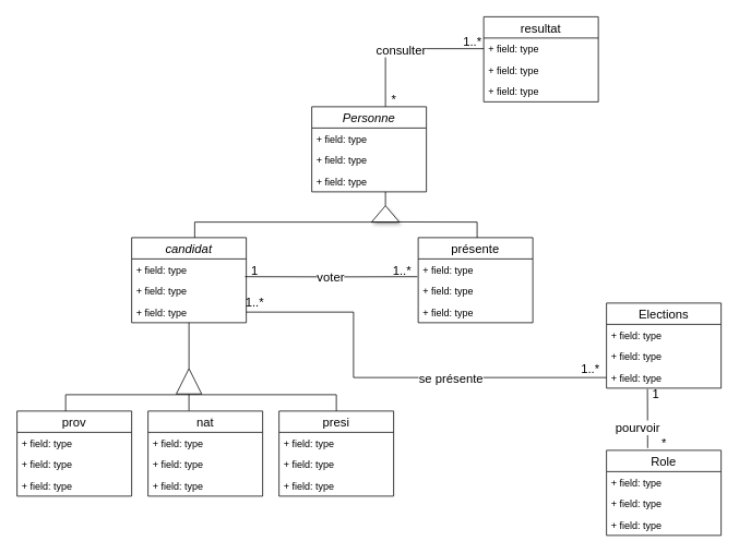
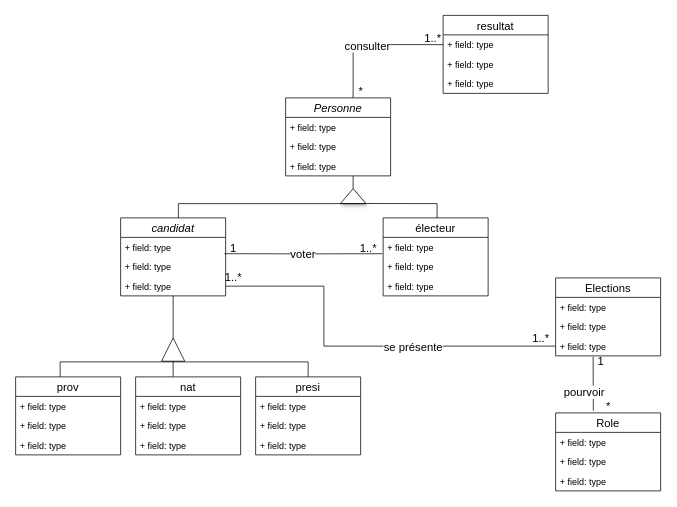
  <mxCell id="0" />
  <mxCell id="1" parent="0" />
  <mxCell id="2" value="Personne" style="swimlane;fontStyle=2;childLayout=stackLayout;horizontal=1;startSize=26;fillColor=none;horizontalStack=0;resizeParent=1;resizeParentMax=0;resizeLast=0;collapsible=1;marginBottom=0;fontSize=15;" parent="1" vertex="1"><mxGeometry x="380" y="130" width="140" height="104" as="geometry" /></mxCell>
  <mxCell id="3" value="+ field: type" style="text;strokeColor=none;fillColor=none;align=left;verticalAlign=top;spacingLeft=4;spacingRight=4;overflow=hidden;rotatable=0;points=[[0,0.5],[1,0.5]];portConstraint=eastwest;" parent="2" vertex="1"><mxGeometry y="26" width="140" height="26" as="geometry" /></mxCell>
  <mxCell id="4" value="+ field: type" style="text;strokeColor=none;fillColor=none;align=left;verticalAlign=top;spacingLeft=4;spacingRight=4;overflow=hidden;rotatable=0;points=[[0,0.5],[1,0.5]];portConstraint=eastwest;" parent="2" vertex="1"><mxGeometry y="52" width="140" height="26" as="geometry" /></mxCell>
  <mxCell id="5" value="+ field: type" style="text;strokeColor=none;fillColor=none;align=left;verticalAlign=top;spacingLeft=4;spacingRight=4;overflow=hidden;rotatable=0;points=[[0,0.5],[1,0.5]];portConstraint=eastwest;" parent="2" vertex="1"><mxGeometry y="78" width="140" height="26" as="geometry" /></mxCell>
  <mxCell id="6" value="Elections" style="swimlane;fontStyle=0;childLayout=stackLayout;horizontal=1;startSize=26;fillColor=none;horizontalStack=0;resizeParent=1;resizeParentMax=0;resizeLast=0;collapsible=1;marginBottom=0;fontSize=15;" parent="1" vertex="1"><mxGeometry x="740" y="370" width="140" height="104" as="geometry" /></mxCell>
  <mxCell id="7" value="+ field: type" style="text;strokeColor=none;fillColor=none;align=left;verticalAlign=top;spacingLeft=4;spacingRight=4;overflow=hidden;rotatable=0;points=[[0,0.5],[1,0.5]];portConstraint=eastwest;" parent="6" vertex="1"><mxGeometry y="26" width="140" height="26" as="geometry" /></mxCell>
  <mxCell id="8" value="+ field: type" style="text;strokeColor=none;fillColor=none;align=left;verticalAlign=top;spacingLeft=4;spacingRight=4;overflow=hidden;rotatable=0;points=[[0,0.5],[1,0.5]];portConstraint=eastwest;" parent="6" vertex="1"><mxGeometry y="52" width="140" height="26" as="geometry" /></mxCell>
  <mxCell id="9" value="+ field: type" style="text;strokeColor=none;fillColor=none;align=left;verticalAlign=top;spacingLeft=4;spacingRight=4;overflow=hidden;rotatable=0;points=[[0,0.5],[1,0.5]];portConstraint=eastwest;" parent="6" vertex="1"><mxGeometry y="78" width="140" height="26" as="geometry" /></mxCell>
  <mxCell id="10" value="Role" style="swimlane;fontStyle=0;childLayout=stackLayout;horizontal=1;startSize=26;fillColor=none;horizontalStack=0;resizeParent=1;resizeParentMax=0;resizeLast=0;collapsible=1;marginBottom=0;fontSize=15;" parent="1" vertex="1"><mxGeometry x="740" y="550" width="140" height="104" as="geometry" /></mxCell>
  <mxCell id="11" value="+ field: type" style="text;strokeColor=none;fillColor=none;align=left;verticalAlign=top;spacingLeft=4;spacingRight=4;overflow=hidden;rotatable=0;points=[[0,0.5],[1,0.5]];portConstraint=eastwest;" parent="10" vertex="1"><mxGeometry y="26" width="140" height="26" as="geometry" /></mxCell>
  <mxCell id="12" value="+ field: type" style="text;strokeColor=none;fillColor=none;align=left;verticalAlign=top;spacingLeft=4;spacingRight=4;overflow=hidden;rotatable=0;points=[[0,0.5],[1,0.5]];portConstraint=eastwest;" parent="10" vertex="1"><mxGeometry y="52" width="140" height="26" as="geometry" /></mxCell>
  <mxCell id="13" value="+ field: type" style="text;strokeColor=none;fillColor=none;align=left;verticalAlign=top;spacingLeft=4;spacingRight=4;overflow=hidden;rotatable=0;points=[[0,0.5],[1,0.5]];portConstraint=eastwest;" parent="10" vertex="1"><mxGeometry y="78" width="140" height="26" as="geometry" /></mxCell>
  <mxCell id="14" value="candidat" style="swimlane;fontStyle=2;childLayout=stackLayout;horizontal=1;startSize=26;fillColor=none;horizontalStack=0;resizeParent=1;resizeParentMax=0;resizeLast=0;collapsible=1;marginBottom=0;fontSize=15;" parent="1" vertex="1"><mxGeometry x="160" y="290" width="140" height="104" as="geometry" /></mxCell>
  <mxCell id="15" value="+ field: type" style="text;strokeColor=none;fillColor=none;align=left;verticalAlign=top;spacingLeft=4;spacingRight=4;overflow=hidden;rotatable=0;points=[[0,0.5],[1,0.5]];portConstraint=eastwest;" parent="14" vertex="1"><mxGeometry y="26" width="140" height="26" as="geometry" /></mxCell>
  <mxCell id="16" value="+ field: type" style="text;strokeColor=none;fillColor=none;align=left;verticalAlign=top;spacingLeft=4;spacingRight=4;overflow=hidden;rotatable=0;points=[[0,0.5],[1,0.5]];portConstraint=eastwest;" parent="14" vertex="1"><mxGeometry y="52" width="140" height="26" as="geometry" /></mxCell>
  <mxCell id="17" value="+ field: type" style="text;strokeColor=none;fillColor=none;align=left;verticalAlign=top;spacingLeft=4;spacingRight=4;overflow=hidden;rotatable=0;points=[[0,0.5],[1,0.5]];portConstraint=eastwest;" parent="14" vertex="1"><mxGeometry y="78" width="140" height="26" as="geometry" /></mxCell>
  <mxCell id="18" value="resultat" style="swimlane;fontStyle=0;childLayout=stackLayout;horizontal=1;startSize=26;fillColor=none;horizontalStack=0;resizeParent=1;resizeParentMax=0;resizeLast=0;collapsible=1;marginBottom=0;fontSize=15;" parent="1" vertex="1"><mxGeometry x="590" y="20" width="140" height="104" as="geometry" /></mxCell>
  <mxCell id="19" value="+ field: type" style="text;strokeColor=none;fillColor=none;align=left;verticalAlign=top;spacingLeft=4;spacingRight=4;overflow=hidden;rotatable=0;points=[[0,0.5],[1,0.5]];portConstraint=eastwest;" parent="18" vertex="1"><mxGeometry y="26" width="140" height="26" as="geometry" /></mxCell>
  <mxCell id="20" value="+ field: type" style="text;strokeColor=none;fillColor=none;align=left;verticalAlign=top;spacingLeft=4;spacingRight=4;overflow=hidden;rotatable=0;points=[[0,0.5],[1,0.5]];portConstraint=eastwest;" parent="18" vertex="1"><mxGeometry y="52" width="140" height="26" as="geometry" /></mxCell>
  <mxCell id="21" value="+ field: type" style="text;strokeColor=none;fillColor=none;align=left;verticalAlign=top;spacingLeft=4;spacingRight=4;overflow=hidden;rotatable=0;points=[[0,0.5],[1,0.5]];portConstraint=eastwest;" parent="18" vertex="1"><mxGeometry y="78" width="140" height="26" as="geometry" /></mxCell>
  <mxCell id="22" value="" style="endArrow=none;html=1;fontSize=15;edgeStyle=elbowEdgeStyle;rounded=0;entryX=0;entryY=0.5;entryDx=0;entryDy=0;exitX=1;exitY=0.5;exitDx=0;exitDy=0;" parent="1" source="17" target="9" edge="1"><mxGeometry width="50" height="50" relative="1" as="geometry"><mxPoint x="431" y="410" as="sourcePoint" /><mxPoint x="720" y="421" as="targetPoint" /><Array as="points"><mxPoint x="431" y="421" /><mxPoint x="510" y="421" /><mxPoint x="480" y="430" /><mxPoint x="540" y="370" /></Array></mxGeometry></mxCell>
  <mxCell id="23" value="se présente" style="edgeLabel;html=1;align=center;verticalAlign=middle;resizable=0;points=[];fontSize=15;" parent="22" vertex="1" connectable="0"><mxGeometry x="0.266" relative="1" as="geometry"><mxPoint as="offset" /></mxGeometry></mxCell>
  <mxCell id="24" value="" style="endArrow=none;html=1;fontSize=15;entryX=0;entryY=0.5;entryDx=0;entryDy=0;edgeStyle=elbowEdgeStyle;rounded=0;" parent="1" target="19" edge="1"><mxGeometry width="50" height="50" relative="1" as="geometry"><mxPoint x="470" y="130" as="sourcePoint" /><mxPoint x="527" y="105.97" as="targetPoint" /><Array as="points"><mxPoint x="470" y="100" /></Array></mxGeometry></mxCell>
  <mxCell id="25" value="consulter" style="edgeLabel;html=1;align=center;verticalAlign=middle;resizable=0;points=[];fontSize=15;" parent="24" vertex="1" connectable="0"><mxGeometry x="-0.068" relative="1" as="geometry"><mxPoint as="offset" /></mxGeometry></mxCell>
  <mxCell id="26" value="" style="endArrow=none;html=1;fontSize=15;entryX=0.5;entryY=1;entryDx=0;entryDy=0;" parent="1" target="14" edge="1"><mxGeometry width="50" height="50" relative="1" as="geometry"><mxPoint x="230" y="450" as="sourcePoint" /><mxPoint x="230" y="400" as="targetPoint" /></mxGeometry></mxCell>
  <mxCell id="27" value="" style="triangle;whiteSpace=wrap;html=1;fontSize=15;rotation=-90;shadow=1;" parent="1" vertex="1"><mxGeometry x="460" y="244" width="20" height="34" as="geometry" /></mxCell>
  <mxCell id="28" value="" style="endArrow=none;html=1;fontSize=15;edgeStyle=elbowEdgeStyle;elbow=vertical;rounded=0;entryX=0.55;entryY=0;entryDx=0;entryDy=0;entryPerimeter=0;" parent="1" target="14" edge="1"><mxGeometry width="50" height="50" relative="1" as="geometry"><mxPoint x="487" y="271" as="sourcePoint" /><mxPoint x="567" y="271" as="targetPoint" /><Array as="points"><mxPoint x="550" y="271" /><mxPoint x="530" y="271" /></Array></mxGeometry></mxCell>
  <mxCell id="29" value="" style="endArrow=none;html=1;fontSize=15;exitX=1;exitY=0.5;exitDx=0;exitDy=0;" parent="1" source="27" edge="1"><mxGeometry width="50" height="50" relative="1" as="geometry"><mxPoint x="450" y="264" as="sourcePoint" /><mxPoint x="470" y="234" as="targetPoint" /></mxGeometry></mxCell>
  <mxCell id="30" value="prov" style="swimlane;fontStyle=0;childLayout=stackLayout;horizontal=1;startSize=26;fillColor=none;horizontalStack=0;resizeParent=1;resizeParentMax=0;resizeLast=0;collapsible=1;marginBottom=0;fontSize=15;" parent="1" vertex="1"><mxGeometry x="20" y="502" width="140" height="104" as="geometry" /></mxCell>
  <mxCell id="31" value="+ field: type" style="text;strokeColor=none;fillColor=none;align=left;verticalAlign=top;spacingLeft=4;spacingRight=4;overflow=hidden;rotatable=0;points=[[0,0.5],[1,0.5]];portConstraint=eastwest;" parent="30" vertex="1"><mxGeometry y="26" width="140" height="26" as="geometry" /></mxCell>
  <mxCell id="32" value="+ field: type" style="text;strokeColor=none;fillColor=none;align=left;verticalAlign=top;spacingLeft=4;spacingRight=4;overflow=hidden;rotatable=0;points=[[0,0.5],[1,0.5]];portConstraint=eastwest;" parent="30" vertex="1"><mxGeometry y="52" width="140" height="26" as="geometry" /></mxCell>
  <mxCell id="33" value="+ field: type" style="text;strokeColor=none;fillColor=none;align=left;verticalAlign=top;spacingLeft=4;spacingRight=4;overflow=hidden;rotatable=0;points=[[0,0.5],[1,0.5]];portConstraint=eastwest;" parent="30" vertex="1"><mxGeometry y="78" width="140" height="26" as="geometry" /></mxCell>
  <mxCell id="34" value="nat" style="swimlane;fontStyle=0;childLayout=stackLayout;horizontal=1;startSize=26;fillColor=none;horizontalStack=0;resizeParent=1;resizeParentMax=0;resizeLast=0;collapsible=1;marginBottom=0;fontSize=15;" parent="1" vertex="1"><mxGeometry x="180" y="502" width="140" height="104" as="geometry" /></mxCell>
  <mxCell id="35" value="+ field: type" style="text;strokeColor=none;fillColor=none;align=left;verticalAlign=top;spacingLeft=4;spacingRight=4;overflow=hidden;rotatable=0;points=[[0,0.5],[1,0.5]];portConstraint=eastwest;" parent="34" vertex="1"><mxGeometry y="26" width="140" height="26" as="geometry" /></mxCell>
  <mxCell id="36" value="+ field: type" style="text;strokeColor=none;fillColor=none;align=left;verticalAlign=top;spacingLeft=4;spacingRight=4;overflow=hidden;rotatable=0;points=[[0,0.5],[1,0.5]];portConstraint=eastwest;" parent="34" vertex="1"><mxGeometry y="52" width="140" height="26" as="geometry" /></mxCell>
  <mxCell id="37" value="+ field: type" style="text;strokeColor=none;fillColor=none;align=left;verticalAlign=top;spacingLeft=4;spacingRight=4;overflow=hidden;rotatable=0;points=[[0,0.5],[1,0.5]];portConstraint=eastwest;" parent="34" vertex="1"><mxGeometry y="78" width="140" height="26" as="geometry" /></mxCell>
  <mxCell id="38" value="presi" style="swimlane;fontStyle=0;childLayout=stackLayout;horizontal=1;startSize=26;fillColor=none;horizontalStack=0;resizeParent=1;resizeParentMax=0;resizeLast=0;collapsible=1;marginBottom=0;fontSize=15;" parent="1" vertex="1"><mxGeometry x="340" y="502" width="140" height="104" as="geometry" /></mxCell>
  <mxCell id="39" value="+ field: type" style="text;strokeColor=none;fillColor=none;align=left;verticalAlign=top;spacingLeft=4;spacingRight=4;overflow=hidden;rotatable=0;points=[[0,0.5],[1,0.5]];portConstraint=eastwest;" parent="38" vertex="1"><mxGeometry y="26" width="140" height="26" as="geometry" /></mxCell>
  <mxCell id="40" value="+ field: type" style="text;strokeColor=none;fillColor=none;align=left;verticalAlign=top;spacingLeft=4;spacingRight=4;overflow=hidden;rotatable=0;points=[[0,0.5],[1,0.5]];portConstraint=eastwest;" parent="38" vertex="1"><mxGeometry y="52" width="140" height="26" as="geometry" /></mxCell>
  <mxCell id="41" value="+ field: type" style="text;strokeColor=none;fillColor=none;align=left;verticalAlign=top;spacingLeft=4;spacingRight=4;overflow=hidden;rotatable=0;points=[[0,0.5],[1,0.5]];portConstraint=eastwest;" parent="38" vertex="1"><mxGeometry y="78" width="140" height="26" as="geometry" /></mxCell>
  <mxCell id="42" value="" style="endArrow=none;html=1;fontSize=15;edgeStyle=elbowEdgeStyle;elbow=vertical;entryX=0.5;entryY=0;entryDx=0;entryDy=0;rounded=0;" parent="1" target="38" edge="1"><mxGeometry x="-290" y="470" width="50" height="50" as="geometry"><mxPoint x="220" y="482" as="sourcePoint" /><mxPoint x="410" y="482" as="targetPoint" /><Array as="points"><mxPoint x="320" y="482" /></Array></mxGeometry></mxCell>
  <mxCell id="43" value="" style="endArrow=none;html=1;fontSize=15;rounded=0;edgeStyle=elbowEdgeStyle;elbow=vertical;exitX=0.424;exitY=0;exitDx=0;exitDy=0;exitPerimeter=0;" parent="1" source="30" edge="1"><mxGeometry x="-290" y="470" width="50" height="50" as="geometry"><mxPoint x="80" y="482" as="sourcePoint" /><mxPoint x="220" y="482" as="targetPoint" /><Array as="points"><mxPoint x="150" y="482" /></Array></mxGeometry></mxCell>
  <mxCell id="44" value="" style="endArrow=block;html=1;fontSize=15;endFill=0;startSize=0;endSize=30;exitX=0.357;exitY=0.006;exitDx=0;exitDy=0;exitPerimeter=0;" parent="1" edge="1"><mxGeometry x="-290" y="469" width="50" height="50" as="geometry"><mxPoint x="229.98" y="501.624" as="sourcePoint" /><mxPoint x="230" y="449" as="targetPoint" /></mxGeometry></mxCell>
- <mxCell id="45" value="présente" style="swimlane;fontStyle=0;childLayout=stackLayout;horizontal=1;startSize=26;fillColor=none;horizontalStack=0;resizeParent=1;resizeParentMax=0;resizeLast=0;collapsible=1;marginBottom=0;fontSize=15;" parent="1" vertex="1"><mxGeometry x="510" y="290" width="140" height="104" as="geometry" /></mxCell>
+ <mxCell id="45" value="électeur" style="swimlane;fontStyle=0;childLayout=stackLayout;horizontal=1;startSize=26;fillColor=none;horizontalStack=0;resizeParent=1;resizeParentMax=0;resizeLast=0;collapsible=1;marginBottom=0;fontSize=15;" parent="1" vertex="1"><mxGeometry x="510" y="290" width="140" height="104" as="geometry" /></mxCell>
  <mxCell id="46" value="+ field: type" style="text;strokeColor=none;fillColor=none;align=left;verticalAlign=top;spacingLeft=4;spacingRight=4;overflow=hidden;rotatable=0;points=[[0,0.5],[1,0.5]];portConstraint=eastwest;" parent="45" vertex="1"><mxGeometry y="26" width="140" height="26" as="geometry" /></mxCell>
  <mxCell id="47" value="+ field: type" style="text;strokeColor=none;fillColor=none;align=left;verticalAlign=top;spacingLeft=4;spacingRight=4;overflow=hidden;rotatable=0;points=[[0,0.5],[1,0.5]];portConstraint=eastwest;" parent="45" vertex="1"><mxGeometry y="52" width="140" height="26" as="geometry" /></mxCell>
  <mxCell id="48" value="+ field: type" style="text;strokeColor=none;fillColor=none;align=left;verticalAlign=top;spacingLeft=4;spacingRight=4;overflow=hidden;rotatable=0;points=[[0,0.5],[1,0.5]];portConstraint=eastwest;" parent="45" vertex="1"><mxGeometry y="78" width="140" height="26" as="geometry" /></mxCell>
  <mxCell id="49" value="" style="endArrow=none;html=1;fontSize=15;exitX=0.008;exitY=0.99;exitDx=0;exitDy=0;exitPerimeter=0;edgeStyle=elbowEdgeStyle;elbow=vertical;rounded=0;entryX=0.514;entryY=0.001;entryDx=0;entryDy=0;entryPerimeter=0;" parent="1" source="27" target="45" edge="1"><mxGeometry width="50" height="50" relative="1" as="geometry"><mxPoint x="630" y="300" as="sourcePoint" /><mxPoint x="620" y="271" as="targetPoint" /><Array as="points"><mxPoint x="550" y="271" /></Array></mxGeometry></mxCell>
  <mxCell id="50" value="" style="endArrow=none;html=1;fontSize=15;entryX=0.359;entryY=-0.027;entryDx=0;entryDy=0;entryPerimeter=0;" edge="1" parent="1" target="10"><mxGeometry width="50" height="50" relative="1" as="geometry"><mxPoint x="790" y="475" as="sourcePoint" /><mxPoint x="900" y="490" as="targetPoint" /></mxGeometry></mxCell>
  <mxCell id="51" value="pourvoir" style="edgeLabel;html=1;align=center;verticalAlign=middle;resizable=0;points=[];fontSize=15;" vertex="1" connectable="0" parent="50"><mxGeometry x="0.291" y="-2" relative="1" as="geometry"><mxPoint x="-11" y="-1" as="offset" /></mxGeometry></mxCell>
  <mxCell id="52" value="&lt;font style=&quot;font-size: 15px&quot;&gt;voter&lt;/font&gt;" style="endArrow=none;html=1;entryX=-0.007;entryY=-0.163;entryDx=0;entryDy=0;entryPerimeter=0;exitX=0.989;exitY=-0.163;exitDx=0;exitDy=0;exitPerimeter=0;" edge="1" parent="1" source="16" target="47"><mxGeometry width="50" height="50" relative="1" as="geometry"><mxPoint x="385" y="350" as="sourcePoint" /><mxPoint x="435" y="300" as="targetPoint" /><Array as="points"><mxPoint x="410" y="338" /></Array></mxGeometry></mxCell>
  <mxCell id="53" value="1..*" style="text;html=1;align=center;verticalAlign=middle;resizable=0;points=[];autosize=1;fontSize=15;" vertex="1" parent="1"><mxGeometry x="290" y="359" width="40" height="20" as="geometry" /></mxCell>
  <mxCell id="54" value="1..*" style="text;html=1;align=center;verticalAlign=middle;resizable=0;points=[];autosize=1;fontSize=15;" vertex="1" parent="1"><mxGeometry x="700" y="440" width="40" height="20" as="geometry" /></mxCell>
  <mxCell id="55" value="1" style="text;html=1;align=center;verticalAlign=middle;resizable=0;points=[];autosize=1;fontSize=15;" vertex="1" parent="1"><mxGeometry x="300" y="320" width="20" height="20" as="geometry" /></mxCell>
  <mxCell id="56" value="1..*" style="text;html=1;align=center;verticalAlign=middle;resizable=0;points=[];autosize=1;fontSize=15;" vertex="1" parent="1"><mxGeometry x="470" y="320" width="40" height="20" as="geometry" /></mxCell>
  <mxCell id="57" value="1..*" style="text;html=1;align=center;verticalAlign=middle;resizable=0;points=[];autosize=1;fontSize=15;" vertex="1" parent="1"><mxGeometry x="556" y="40" width="40" height="20" as="geometry" /></mxCell>
  <mxCell id="58" value="*" style="text;html=1;align=center;verticalAlign=middle;resizable=0;points=[];autosize=1;fontSize=15;" vertex="1" parent="1"><mxGeometry x="470" y="110" width="20" height="20" as="geometry" /></mxCell>
  <mxCell id="59" value="1" style="text;html=1;align=center;verticalAlign=middle;resizable=0;points=[];autosize=1;fontSize=15;" vertex="1" parent="1"><mxGeometry x="790" y="470" width="20" height="20" as="geometry" /></mxCell>
  <mxCell id="60" value="*" style="text;html=1;align=center;verticalAlign=middle;resizable=0;points=[];autosize=1;fontSize=15;" vertex="1" parent="1"><mxGeometry x="800" y="530" width="20" height="20" as="geometry" /></mxCell>
